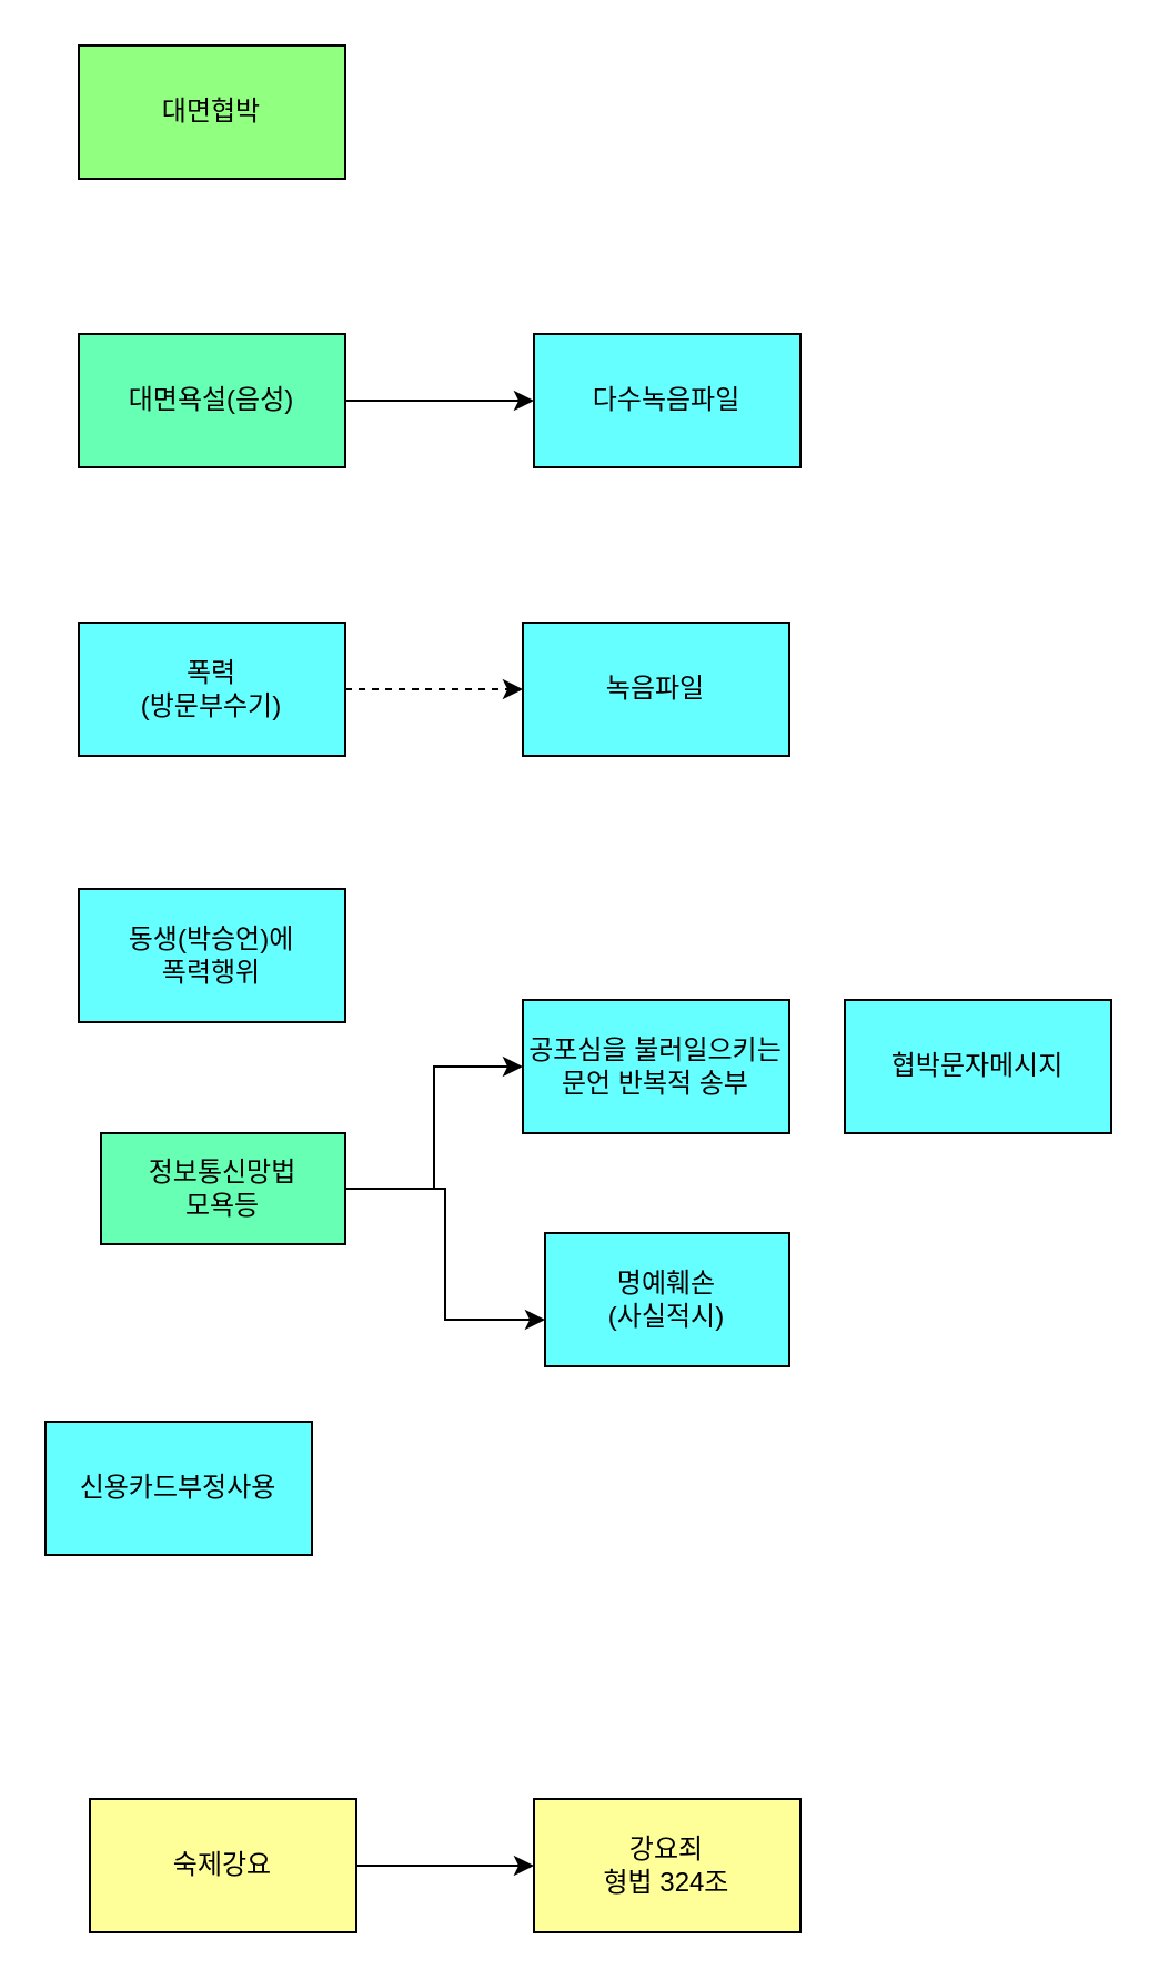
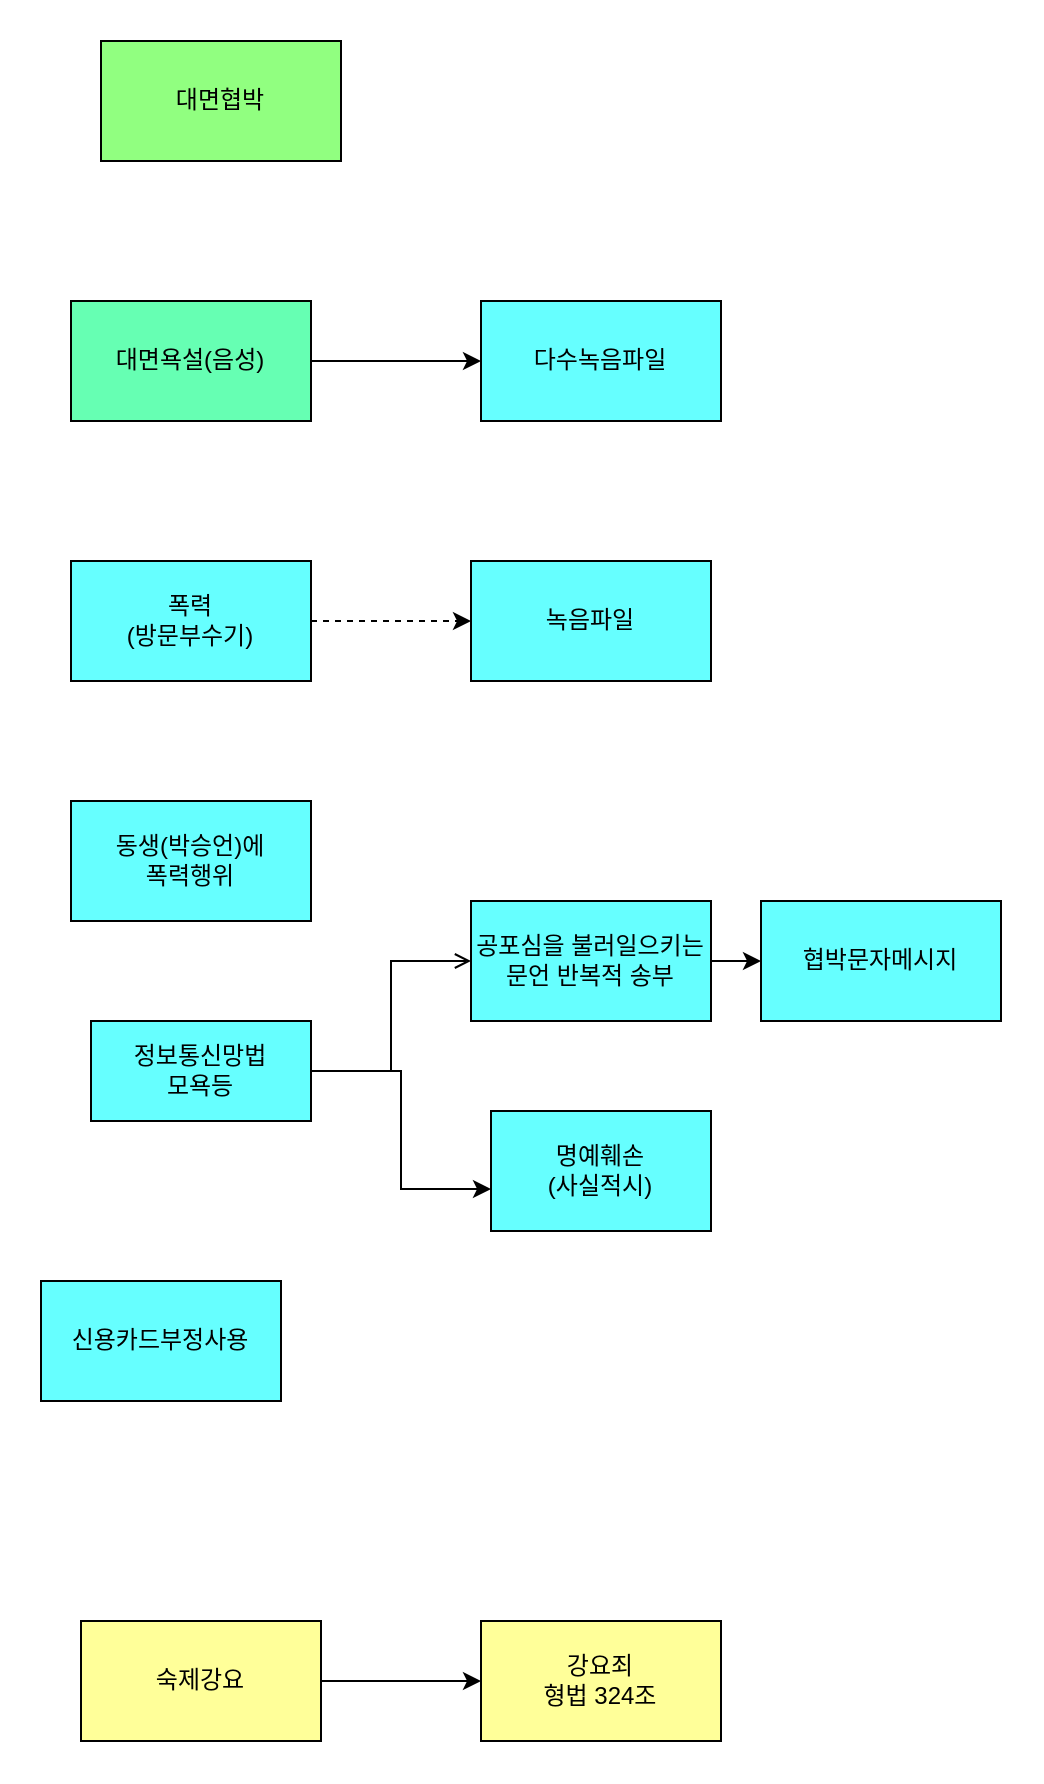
  <mxCell id="0" />
  <mxCell id="1" parent="0" />
- <mxCell id="2" value="대면협박" style="rounded=0;whiteSpace=wrap;html=1;fillColor=#91FF80;" vertex="1" parent="1"><mxGeometry x="35" y="20" width="120" height="60" as="geometry" /></mxCell>
+ <mxCell id="2" value="대면협박" style="rounded=0;whiteSpace=wrap;html=1;fillColor=#91FF80;" vertex="1" parent="1"><mxGeometry x="50" y="20" width="120" height="60" as="geometry" /></mxCell>
  <mxCell id="3" value="" style="edgeStyle=orthogonalEdgeStyle;rounded=0;orthogonalLoop=1;jettySize=auto;html=1;" edge="1" parent="1" source="4" target="12"><mxGeometry relative="1" as="geometry" /></mxCell>
  <mxCell id="4" value="대면욕설(음성)" style="rounded=0;whiteSpace=wrap;html=1;fillColor=#66FFB3;" vertex="1" parent="1"><mxGeometry x="35" y="150" width="120" height="60" as="geometry" /></mxCell>
  <mxCell id="5" value="" style="edgeStyle=orthogonalEdgeStyle;rounded=0;orthogonalLoop=1;jettySize=auto;html=1;dashed=1;" edge="1" parent="1" source="13" target="14"><mxGeometry relative="1" as="geometry" /></mxCell>
- <mxCell id="6" value="" style="edgeStyle=orthogonalEdgeStyle;rounded=0;orthogonalLoop=1;jettySize=auto;html=1;" edge="1" parent="1" source="16" target="17"><mxGeometry relative="1" as="geometry" /></mxCell>
+ <mxCell id="6" value="" style="edgeStyle=orthogonalEdgeStyle;rounded=0;orthogonalLoop=1;jettySize=auto;html=1;endArrow=open;" edge="1" parent="1" source="16" target="17"><mxGeometry relative="1" as="geometry" /></mxCell>
  <mxCell id="7" style="edgeStyle=orthogonalEdgeStyle;rounded=0;orthogonalLoop=1;jettySize=auto;html=1;entryX=0;entryY=0.65;entryDx=0;entryDy=0;entryPerimeter=0;" edge="1" parent="1" source="16" target="18"><mxGeometry relative="1" as="geometry" /></mxCell>
+ <mxCell id="8" value="" style="edgeStyle=orthogonalEdgeStyle;rounded=0;orthogonalLoop=1;jettySize=auto;html=1;" edge="1" parent="1" source="17" target="20"><mxGeometry relative="1" as="geometry" /></mxCell>
  <mxCell id="9" value="" style="edgeStyle=orthogonalEdgeStyle;rounded=0;orthogonalLoop=1;jettySize=auto;html=1;" edge="1" parent="1" source="10" target="11"><mxGeometry relative="1" as="geometry" /></mxCell>
  <mxCell id="10" value="숙제강요" style="rounded=0;whiteSpace=wrap;html=1;fillColor=#FFFF99;" vertex="1" parent="1"><mxGeometry x="40" y="810" width="120" height="60" as="geometry" /></mxCell>
  <mxCell id="11" value="강요죄&lt;br&gt;형법 324조" style="rounded=0;whiteSpace=wrap;html=1;fillColor=#FFFF99;" vertex="1" parent="1"><mxGeometry x="240" y="810" width="120" height="60" as="geometry" /></mxCell>
  <mxCell id="12" value="다수녹음파일" style="whiteSpace=wrap;html=1;rounded=0;fillColor=#66FFFF;" vertex="1" parent="1"><mxGeometry x="240" y="150" width="120" height="60" as="geometry" /></mxCell>
  <mxCell id="13" value="폭력&lt;br&gt;(방문부수기)" style="rounded=0;whiteSpace=wrap;html=1;fillColor=#66FFFF;" vertex="1" parent="1"><mxGeometry x="35" y="280" width="120" height="60" as="geometry" /></mxCell>
  <mxCell id="14" value="녹음파일" style="rounded=0;whiteSpace=wrap;html=1;fillColor=#66FFFF;" vertex="1" parent="1"><mxGeometry x="235" y="280" width="120" height="60" as="geometry" /></mxCell>
  <mxCell id="15" value="동생(박승언)에&lt;br&gt;폭력행위" style="rounded=0;whiteSpace=wrap;html=1;fillColor=#66FFFF;" vertex="1" parent="1"><mxGeometry x="35" y="400" width="120" height="60" as="geometry" /></mxCell>
- <mxCell id="16" value="정보통신망법&lt;br&gt;모욕등" style="rounded=0;whiteSpace=wrap;html=1;fillColor=#66ffb3;" vertex="1" parent="1"><mxGeometry x="45" y="510" width="110" height="50" as="geometry" /></mxCell>
+ <mxCell id="16" value="정보통신망법&lt;br&gt;모욕등" style="rounded=0;whiteSpace=wrap;html=1;fillColor=#66FFFF;" vertex="1" parent="1"><mxGeometry x="45" y="510" width="110" height="50" as="geometry" /></mxCell>
  <mxCell id="17" value="공포심을 불러일으키는 문언 반복적 송부" style="rounded=0;whiteSpace=wrap;html=1;fillColor=#66FFFF;" vertex="1" parent="1"><mxGeometry x="235" y="450" width="120" height="60" as="geometry" /></mxCell>
  <mxCell id="18" value="명예훼손&lt;br&gt;(사실적시)" style="rounded=0;whiteSpace=wrap;html=1;fillColor=#66FFFF;" vertex="1" parent="1"><mxGeometry x="245" y="555" width="110" height="60" as="geometry" /></mxCell>
  <mxCell id="19" value="신용카드부정사용" style="rounded=0;whiteSpace=wrap;html=1;fillColor=#66FFFF;" vertex="1" parent="1"><mxGeometry x="20" y="640" width="120" height="60" as="geometry" /></mxCell>
  <mxCell id="20" value="협박문자메시지" style="whiteSpace=wrap;html=1;rounded=0;fillColor=#66FFFF;" vertex="1" parent="1"><mxGeometry x="380" y="450" width="120" height="60" as="geometry" /></mxCell>
